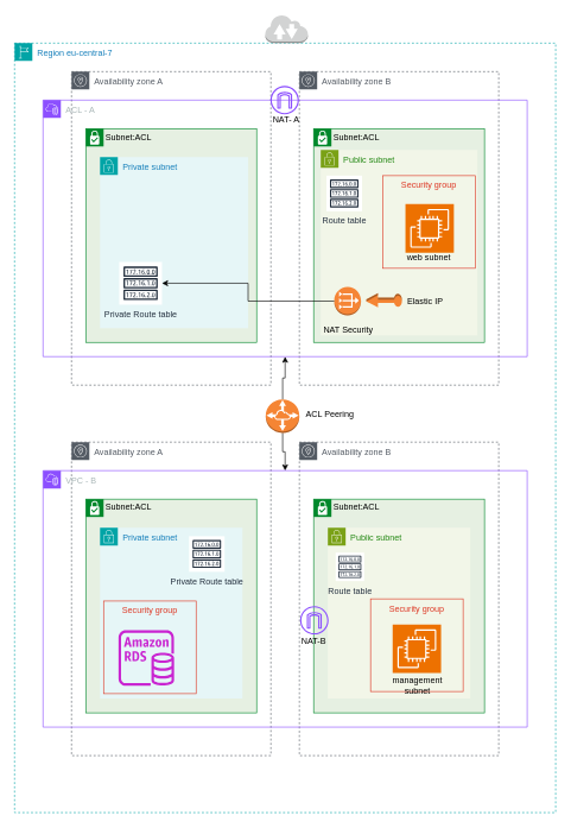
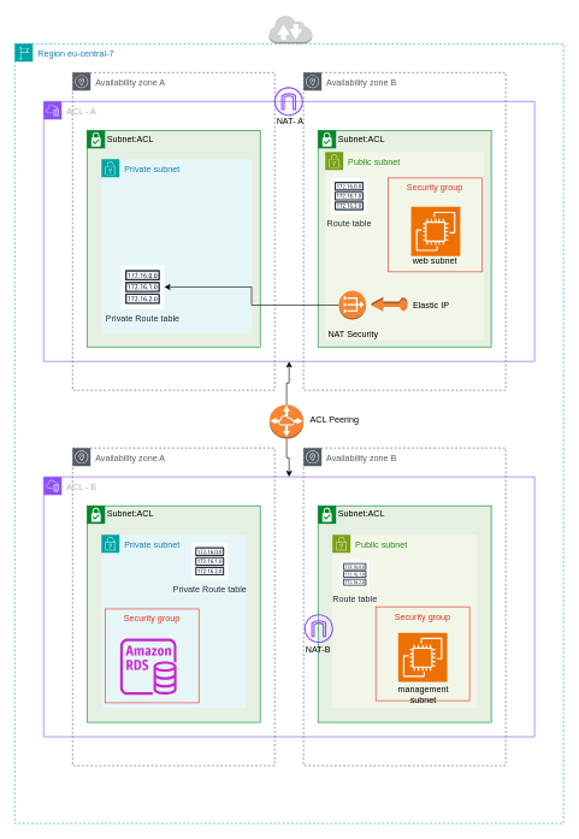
  <mxCell id="0" />
  <mxCell id="1" parent="0" />
  <mxCell id="2" value="Region eu-central-7" style="points=[[0,0],[0.25,0],[0.5,0],[0.75,0],[1,0],[1,0.25],[1,0.5],[1,0.75],[1,1],[0.75,1],[0.5,1],[0.25,1],[0,1],[0,0.75],[0,0.5],[0,0.25]];outlineConnect=0;gradientColor=none;html=1;whiteSpace=wrap;fontSize=12;fontStyle=0;container=1;pointerEvents=0;collapsible=0;recursiveResize=0;shape=mxgraph.aws4.group;grIcon=mxgraph.aws4.group_region;strokeColor=#00A4A6;fillColor=none;verticalAlign=top;align=left;spacingLeft=30;fontColor=#147EBA;dashed=1;" parent="1" vertex="1"><mxGeometry x="20" y="60" width="760" height="1080" as="geometry" /></mxCell>
  <mxCell id="3" value="Availability zone A" style="sketch=0;outlineConnect=0;gradientColor=none;html=1;whiteSpace=wrap;fontSize=12;fontStyle=0;shape=mxgraph.aws4.group;grIcon=mxgraph.aws4.group_availability_zone;strokeColor=#545B64;fillColor=none;verticalAlign=top;align=left;spacingLeft=30;fontColor=#545B64;dashed=1;" parent="2" vertex="1"><mxGeometry x="80" y="40" width="280" height="440" as="geometry" /></mxCell>
  <mxCell id="4" value="Availability zone A" style="sketch=0;outlineConnect=0;gradientColor=none;html=1;whiteSpace=wrap;fontSize=12;fontStyle=0;shape=mxgraph.aws4.group;grIcon=mxgraph.aws4.group_availability_zone;strokeColor=#545B64;fillColor=none;verticalAlign=top;align=left;spacingLeft=30;fontColor=#545B64;dashed=1;" parent="2" vertex="1"><mxGeometry x="80" y="560" width="280" height="440" as="geometry" /></mxCell>
  <mxCell id="5" value="Availability zone B" style="sketch=0;outlineConnect=0;gradientColor=none;html=1;whiteSpace=wrap;fontSize=12;fontStyle=0;shape=mxgraph.aws4.group;grIcon=mxgraph.aws4.group_availability_zone;strokeColor=#545B64;fillColor=none;verticalAlign=top;align=left;spacingLeft=30;fontColor=#545B64;dashed=1;" parent="2" vertex="1"><mxGeometry x="400" y="560" width="280" height="440" as="geometry" /></mxCell>
  <mxCell id="6" value="Availability zone B" style="sketch=0;outlineConnect=0;gradientColor=none;html=1;whiteSpace=wrap;fontSize=12;fontStyle=0;shape=mxgraph.aws4.group;grIcon=mxgraph.aws4.group_availability_zone;strokeColor=#545B64;fillColor=none;verticalAlign=top;align=left;spacingLeft=30;fontColor=#545B64;dashed=1;" parent="2" vertex="1"><mxGeometry x="400" y="40" width="280" height="440" as="geometry" /></mxCell>
  <mxCell id="7" style="edgeStyle=orthogonalEdgeStyle;rounded=0;orthogonalLoop=1;jettySize=auto;html=1;entryX=0.5;entryY=1;entryDx=0;entryDy=0;" parent="2" source="9" target="10" edge="1"><mxGeometry relative="1" as="geometry" /></mxCell>
  <mxCell id="8" style="edgeStyle=orthogonalEdgeStyle;rounded=0;orthogonalLoop=1;jettySize=auto;html=1;entryX=0.5;entryY=0;entryDx=0;entryDy=0;" parent="2" source="9" target="13" edge="1"><mxGeometry relative="1" as="geometry" /></mxCell>
  <mxCell id="9" value="" style="outlineConnect=0;dashed=0;verticalLabelPosition=bottom;verticalAlign=top;align=center;html=1;shape=mxgraph.aws3.vpc_peering;fillColor=#F58534;gradientColor=none;" parent="2" vertex="1"><mxGeometry x="352.75" y="500" width="47.25" height="47" as="geometry" /></mxCell>
  <mxCell id="10" value="ACL - A" style="points=[[0,0],[0.25,0],[0.5,0],[0.75,0],[1,0],[1,0.25],[1,0.5],[1,0.75],[1,1],[0.75,1],[0.5,1],[0.25,1],[0,1],[0,0.75],[0,0.5],[0,0.25]];outlineConnect=0;gradientColor=none;html=1;whiteSpace=wrap;fontSize=12;fontStyle=0;container=1;pointerEvents=0;collapsible=0;recursiveResize=0;shape=mxgraph.aws4.group;grIcon=mxgraph.aws4.group_vpc2;strokeColor=#8C4FFF;fillColor=none;verticalAlign=top;align=left;spacingLeft=30;fontColor=#AAB7B8;dashed=0;" parent="2" vertex="1"><mxGeometry x="40" y="80" width="680" height="360" as="geometry" /></mxCell>
  <mxCell id="11" value="NAT- A" style="text;html=1;strokeColor=none;fillColor=none;align=center;verticalAlign=middle;whiteSpace=wrap;rounded=0;" parent="10" vertex="1"><mxGeometry x="306" y="22" width="71" height="10" as="geometry" /></mxCell>
  <mxCell id="12" value="" style="sketch=0;outlineConnect=0;fontColor=#232F3E;gradientColor=none;fillColor=#8C4FFF;strokeColor=none;dashed=0;verticalLabelPosition=bottom;verticalAlign=top;align=center;html=1;fontSize=12;fontStyle=0;aspect=fixed;pointerEvents=1;shape=mxgraph.aws4.internet_gateway;" vertex="1" parent="10"><mxGeometry x="319.38" y="-20" width="40" height="40" as="geometry" /></mxCell>
- <mxCell id="13" value="VPC - B" style="points=[[0,0],[0.25,0],[0.5,0],[0.75,0],[1,0],[1,0.25],[1,0.5],[1,0.75],[1,1],[0.75,1],[0.5,1],[0.25,1],[0,1],[0,0.75],[0,0.5],[0,0.25]];outlineConnect=0;gradientColor=none;html=1;whiteSpace=wrap;fontSize=12;fontStyle=0;container=1;pointerEvents=0;collapsible=0;recursiveResize=0;shape=mxgraph.aws4.group;grIcon=mxgraph.aws4.group_vpc2;strokeColor=#8C4FFF;fillColor=none;verticalAlign=top;align=left;spacingLeft=30;fontColor=#AAB7B8;dashed=0;" parent="2" vertex="1"><mxGeometry x="40" y="600" width="680" height="360" as="geometry" /></mxCell>
+ <mxCell id="13" value="ACL - B" style="points=[[0,0],[0.25,0],[0.5,0],[0.75,0],[1,0],[1,0.25],[1,0.5],[1,0.75],[1,1],[0.75,1],[0.5,1],[0.25,1],[0,1],[0,0.75],[0,0.5],[0,0.25]];outlineConnect=0;gradientColor=none;html=1;whiteSpace=wrap;fontSize=12;fontStyle=0;container=1;pointerEvents=0;collapsible=0;recursiveResize=0;shape=mxgraph.aws4.group;grIcon=mxgraph.aws4.group_vpc2;strokeColor=#8C4FFF;fillColor=none;verticalAlign=top;align=left;spacingLeft=30;fontColor=#AAB7B8;dashed=0;" parent="2" vertex="1"><mxGeometry x="40" y="600" width="680" height="360" as="geometry" /></mxCell>
  <mxCell id="14" value="Subnet:ACL" style="shape=mxgraph.ibm.box;prType=subnet;fontStyle=0;verticalAlign=top;align=left;spacingLeft=32;spacingTop=4;fillColor=#E6F0E2;rounded=0;whiteSpace=wrap;html=1;strokeColor=#00882B;strokeWidth=1;dashed=0;container=1;spacing=-4;collapsible=0;expand=0;recursiveResize=0;" parent="13" vertex="1"><mxGeometry x="60" y="40" width="240" height="300" as="geometry" /></mxCell>
  <mxCell id="15" value="Private subnet" style="points=[[0,0],[0.25,0],[0.5,0],[0.75,0],[1,0],[1,0.25],[1,0.5],[1,0.75],[1,1],[0.75,1],[0.5,1],[0.25,1],[0,1],[0,0.75],[0,0.5],[0,0.25]];outlineConnect=0;gradientColor=none;html=1;whiteSpace=wrap;fontSize=12;fontStyle=0;container=1;pointerEvents=0;collapsible=0;recursiveResize=0;shape=mxgraph.aws4.group;grIcon=mxgraph.aws4.group_security_group;grStroke=0;strokeColor=#00A4A6;fillColor=#E6F6F7;verticalAlign=top;align=left;spacingLeft=30;fontColor=#147EBA;dashed=0;" parent="14" vertex="1"><mxGeometry x="20" y="40" width="200" height="240" as="geometry" /></mxCell>
  <mxCell id="16" value="Security group" style="fillColor=none;strokeColor=#DD3522;verticalAlign=top;fontStyle=0;fontColor=#DD3522;whiteSpace=wrap;html=1;" parent="15" vertex="1"><mxGeometry x="5" y="103" width="130" height="130" as="geometry" /></mxCell>
  <mxCell id="17" value="" style="sketch=0;outlineConnect=0;fontColor=#232F3E;gradientColor=none;fillColor=#C925D1;strokeColor=none;dashed=0;verticalLabelPosition=bottom;verticalAlign=top;align=center;html=1;fontSize=12;fontStyle=0;aspect=fixed;pointerEvents=1;shape=mxgraph.aws4.rds_instance;" parent="14" vertex="1"><mxGeometry x="46" y="184" width="78" height="78" as="geometry" /></mxCell>
  <mxCell id="18" value="Private Route table" style="sketch=0;outlineConnect=0;fontColor=#232F3E;gradientColor=none;strokeColor=#232F3E;fillColor=#ffffff;dashed=0;verticalLabelPosition=bottom;verticalAlign=top;align=center;html=1;fontSize=12;fontStyle=0;aspect=fixed;shape=mxgraph.aws4.resourceIcon;resIcon=mxgraph.aws4.route_table;" parent="14" vertex="1"><mxGeometry x="145" y="52" width="50" height="50" as="geometry" /></mxCell>
  <mxCell id="19" value="Subnet:ACL" style="shape=mxgraph.ibm.box;prType=subnet;fontStyle=0;verticalAlign=top;align=left;spacingLeft=32;spacingTop=4;fillColor=#E6F0E2;rounded=0;whiteSpace=wrap;html=1;strokeColor=#00882B;strokeWidth=1;dashed=0;container=1;spacing=-4;collapsible=0;expand=0;recursiveResize=0;" parent="2" vertex="1"><mxGeometry x="100" y="120" width="240" height="300" as="geometry" /></mxCell>
  <mxCell id="20" value="Private subnet" style="points=[[0,0],[0.25,0],[0.5,0],[0.75,0],[1,0],[1,0.25],[1,0.5],[1,0.75],[1,1],[0.75,1],[0.5,1],[0.25,1],[0,1],[0,0.75],[0,0.5],[0,0.25]];outlineConnect=0;gradientColor=none;html=1;whiteSpace=wrap;fontSize=12;fontStyle=0;container=1;pointerEvents=0;collapsible=0;recursiveResize=0;shape=mxgraph.aws4.group;grIcon=mxgraph.aws4.group_security_group;grStroke=0;strokeColor=#00A4A6;fillColor=#E6F6F7;verticalAlign=top;align=left;spacingLeft=30;fontColor=#147EBA;dashed=0;" parent="19" vertex="1"><mxGeometry x="20" y="40" width="208" height="240" as="geometry" /></mxCell>
  <mxCell id="21" value="Private Route table" style="sketch=0;outlineConnect=0;fontColor=#232F3E;gradientColor=none;strokeColor=#232F3E;fillColor=#ffffff;dashed=0;verticalLabelPosition=bottom;verticalAlign=top;align=center;html=1;fontSize=12;fontStyle=0;aspect=fixed;shape=mxgraph.aws4.resourceIcon;resIcon=mxgraph.aws4.route_table;" parent="19" vertex="1"><mxGeometry x="47" y="187" width="60" height="60" as="geometry" /></mxCell>
  <mxCell id="22" value="Subnet:ACL" style="shape=mxgraph.ibm.box;prType=subnet;fontStyle=0;verticalAlign=top;align=left;spacingLeft=32;spacingTop=4;fillColor=#E6F0E2;rounded=0;whiteSpace=wrap;html=1;strokeColor=#00882B;strokeWidth=1;dashed=0;container=1;spacing=-4;collapsible=0;expand=0;recursiveResize=0;" parent="2" vertex="1"><mxGeometry x="420" y="640" width="240" height="300" as="geometry" /></mxCell>
  <mxCell id="23" value="Public subnet" style="points=[[0,0],[0.25,0],[0.5,0],[0.75,0],[1,0],[1,0.25],[1,0.5],[1,0.75],[1,1],[0.75,1],[0.5,1],[0.25,1],[0,1],[0,0.75],[0,0.5],[0,0.25]];outlineConnect=0;gradientColor=none;html=1;whiteSpace=wrap;fontSize=12;fontStyle=0;container=1;pointerEvents=0;collapsible=0;recursiveResize=0;shape=mxgraph.aws4.group;grIcon=mxgraph.aws4.group_security_group;grStroke=0;strokeColor=#7AA116;fillColor=#F2F6E8;verticalAlign=top;align=left;spacingLeft=30;fontColor=#248814;dashed=0;" parent="22" vertex="1"><mxGeometry x="20" y="40" width="200" height="240" as="geometry" /></mxCell>
  <mxCell id="24" value="" style="group" parent="22" vertex="1" connectable="0"><mxGeometry x="80" y="140" width="130" height="136" as="geometry" /></mxCell>
  <mxCell id="25" value="Security group" style="fillColor=none;strokeColor=#DD3522;verticalAlign=top;fontStyle=0;fontColor=#DD3522;whiteSpace=wrap;html=1;" parent="24" vertex="1"><mxGeometry width="130" height="130" as="geometry" /></mxCell>
  <mxCell id="26" value="" style="sketch=0;points=[[0,0,0],[0.25,0,0],[0.5,0,0],[0.75,0,0],[1,0,0],[0,1,0],[0.25,1,0],[0.5,1,0],[0.75,1,0],[1,1,0],[0,0.25,0],[0,0.5,0],[0,0.75,0],[1,0.25,0],[1,0.5,0],[1,0.75,0]];outlineConnect=0;fontColor=#232F3E;fillColor=#ED7100;strokeColor=#ffffff;dashed=0;verticalLabelPosition=bottom;verticalAlign=top;align=center;html=1;fontSize=12;fontStyle=0;aspect=fixed;shape=mxgraph.aws4.resourceIcon;resIcon=mxgraph.aws4.ec2;" parent="24" vertex="1"><mxGeometry x="31" y="36" width="68" height="68" as="geometry" /></mxCell>
  <mxCell id="27" value="management subnet" style="text;html=1;strokeColor=none;fillColor=none;align=center;verticalAlign=middle;whiteSpace=wrap;rounded=0;" parent="24" vertex="1"><mxGeometry x="11" y="106" width="110" height="30" as="geometry" /></mxCell>
  <mxCell id="28" value="Route table" style="sketch=0;outlineConnect=0;fontColor=#232F3E;gradientColor=none;strokeColor=#232F3E;fillColor=#ffffff;dashed=0;verticalLabelPosition=bottom;verticalAlign=top;align=center;html=1;fontSize=12;fontStyle=0;aspect=fixed;shape=mxgraph.aws4.resourceIcon;resIcon=mxgraph.aws4.route_table;" parent="22" vertex="1"><mxGeometry x="31" y="75" width="40" height="40" as="geometry" /></mxCell>
  <mxCell id="29" value="NAT-B" style="text;html=1;strokeColor=none;fillColor=none;align=center;verticalAlign=middle;whiteSpace=wrap;rounded=0;" vertex="1" parent="22"><mxGeometry x="-35" y="195" width="71" height="10" as="geometry" /></mxCell>
  <mxCell id="30" value="Subnet:ACL" style="shape=mxgraph.ibm.box;prType=subnet;fontStyle=0;verticalAlign=top;align=left;spacingLeft=32;spacingTop=4;fillColor=#E6F0E2;rounded=0;whiteSpace=wrap;html=1;strokeColor=#00882B;strokeWidth=1;dashed=0;container=1;spacing=-4;collapsible=0;expand=0;recursiveResize=0;" parent="2" vertex="1"><mxGeometry x="420" y="120" width="240" height="300" as="geometry" /></mxCell>
  <mxCell id="31" value="Public subnet" style="points=[[0,0],[0.25,0],[0.5,0],[0.75,0],[1,0],[1,0.25],[1,0.5],[1,0.75],[1,1],[0.75,1],[0.5,1],[0.25,1],[0,1],[0,0.75],[0,0.5],[0,0.25]];outlineConnect=0;gradientColor=none;html=1;whiteSpace=wrap;fontSize=12;fontStyle=0;container=1;pointerEvents=0;collapsible=0;recursiveResize=0;shape=mxgraph.aws4.group;grIcon=mxgraph.aws4.group_security_group;grStroke=0;strokeColor=#7AA116;fillColor=#F2F6E8;verticalAlign=top;align=left;spacingLeft=30;fontColor=#248814;dashed=0;" parent="30" vertex="1"><mxGeometry x="10" y="30" width="220" height="260" as="geometry" /></mxCell>
  <mxCell id="32" value="Elastic IP&amp;nbsp;&lt;br&gt;" style="text;html=1;align=center;verticalAlign=middle;resizable=0;points=[];autosize=1;strokeColor=none;fillColor=none;rotation=0;" parent="31" vertex="1"><mxGeometry x="108" y="196.999" width="80" height="30" as="geometry" /></mxCell>
  <mxCell id="33" value="" style="group" parent="30" vertex="1" connectable="0"><mxGeometry x="97" y="66" width="130" height="130" as="geometry" /></mxCell>
  <mxCell id="34" value="Security group" style="fillColor=none;strokeColor=#DD3522;verticalAlign=top;fontStyle=0;fontColor=#DD3522;whiteSpace=wrap;html=1;" parent="33" vertex="1"><mxGeometry width="130" height="130" as="geometry" /></mxCell>
  <mxCell id="35" value="" style="sketch=0;points=[[0,0,0],[0.25,0,0],[0.5,0,0],[0.75,0,0],[1,0,0],[0,1,0],[0.25,1,0],[0.5,1,0],[0.75,1,0],[1,1,0],[0,0.25,0],[0,0.5,0],[0,0.75,0],[1,0.25,0],[1,0.5,0],[1,0.75,0]];outlineConnect=0;fontColor=#232F3E;fillColor=#ED7100;strokeColor=#ffffff;dashed=0;verticalLabelPosition=bottom;verticalAlign=top;align=center;html=1;fontSize=12;fontStyle=0;aspect=fixed;shape=mxgraph.aws4.resourceIcon;resIcon=mxgraph.aws4.ec2;" parent="33" vertex="1"><mxGeometry x="32" y="40" width="68" height="68" as="geometry" /></mxCell>
  <mxCell id="36" value="web subnet" style="text;html=1;strokeColor=none;fillColor=none;align=center;verticalAlign=middle;whiteSpace=wrap;rounded=0;" parent="33" vertex="1"><mxGeometry x="30" y="100" width="70" height="30" as="geometry" /></mxCell>
  <mxCell id="37" value="Route table" style="sketch=0;outlineConnect=0;fontColor=#232F3E;gradientColor=none;strokeColor=#232F3E;fillColor=#ffffff;dashed=0;verticalLabelPosition=bottom;verticalAlign=top;align=center;html=1;fontSize=12;fontStyle=0;aspect=fixed;shape=mxgraph.aws4.resourceIcon;resIcon=mxgraph.aws4.route_table;" parent="30" vertex="1"><mxGeometry x="18" y="66" width="50" height="50" as="geometry" /></mxCell>
  <mxCell id="38" value="" style="group" parent="30" vertex="1" connectable="0"><mxGeometry x="-6" y="222" width="100" height="79" as="geometry" /></mxCell>
  <mxCell id="39" value="" style="outlineConnect=0;dashed=0;verticalLabelPosition=bottom;verticalAlign=top;align=center;html=1;shape=mxgraph.aws3.vpc_nat_gateway;fillColor=#F58536;gradientColor=none;" parent="38" vertex="1"><mxGeometry x="35" width="37.5" height="40.169" as="geometry" /></mxCell>
  <mxCell id="40" value="NAT Security" style="text;html=1;strokeColor=none;fillColor=none;align=center;verticalAlign=middle;whiteSpace=wrap;rounded=0;" parent="38" vertex="1"><mxGeometry x="10" y="40" width="90" height="39" as="geometry" /></mxCell>
  <mxCell id="41" value="" style="outlineConnect=0;dashed=0;verticalLabelPosition=bottom;verticalAlign=top;align=center;html=1;shape=mxgraph.aws3.elastic_ip;fillColor=#F58534;gradientColor=none;rotation=-180;" parent="30" vertex="1"><mxGeometry x="74" y="230.999" width="50" height="20" as="geometry" /></mxCell>
  <mxCell id="42" style="edgeStyle=orthogonalEdgeStyle;rounded=0;orthogonalLoop=1;jettySize=auto;html=1;" parent="2" source="39" target="21" edge="1"><mxGeometry relative="1" as="geometry" /></mxCell>
  <mxCell id="43" value="ACL Peering&lt;br&gt;" style="text;html=1;strokeColor=none;fillColor=none;align=center;verticalAlign=middle;whiteSpace=wrap;rounded=0;" parent="2" vertex="1"><mxGeometry x="393" y="509" width="100" height="25" as="geometry" /></mxCell>
  <mxCell id="44" value="" style="sketch=0;outlineConnect=0;fontColor=#232F3E;gradientColor=none;fillColor=#8C4FFF;strokeColor=none;dashed=0;verticalLabelPosition=bottom;verticalAlign=top;align=center;html=1;fontSize=12;fontStyle=0;aspect=fixed;pointerEvents=1;shape=mxgraph.aws4.internet_gateway;" vertex="1" parent="2"><mxGeometry x="401" y="790" width="40" height="40" as="geometry" /></mxCell>
  <mxCell id="45" value="" style="outlineConnect=0;dashed=0;verticalLabelPosition=bottom;verticalAlign=top;align=center;html=1;shape=mxgraph.aws3.internet_2;fillColor=#D2D3D3;gradientColor=none;" parent="1" vertex="1"><mxGeometry x="372" width="60" height="40" as="geometry" y="20" /></mxCell>
